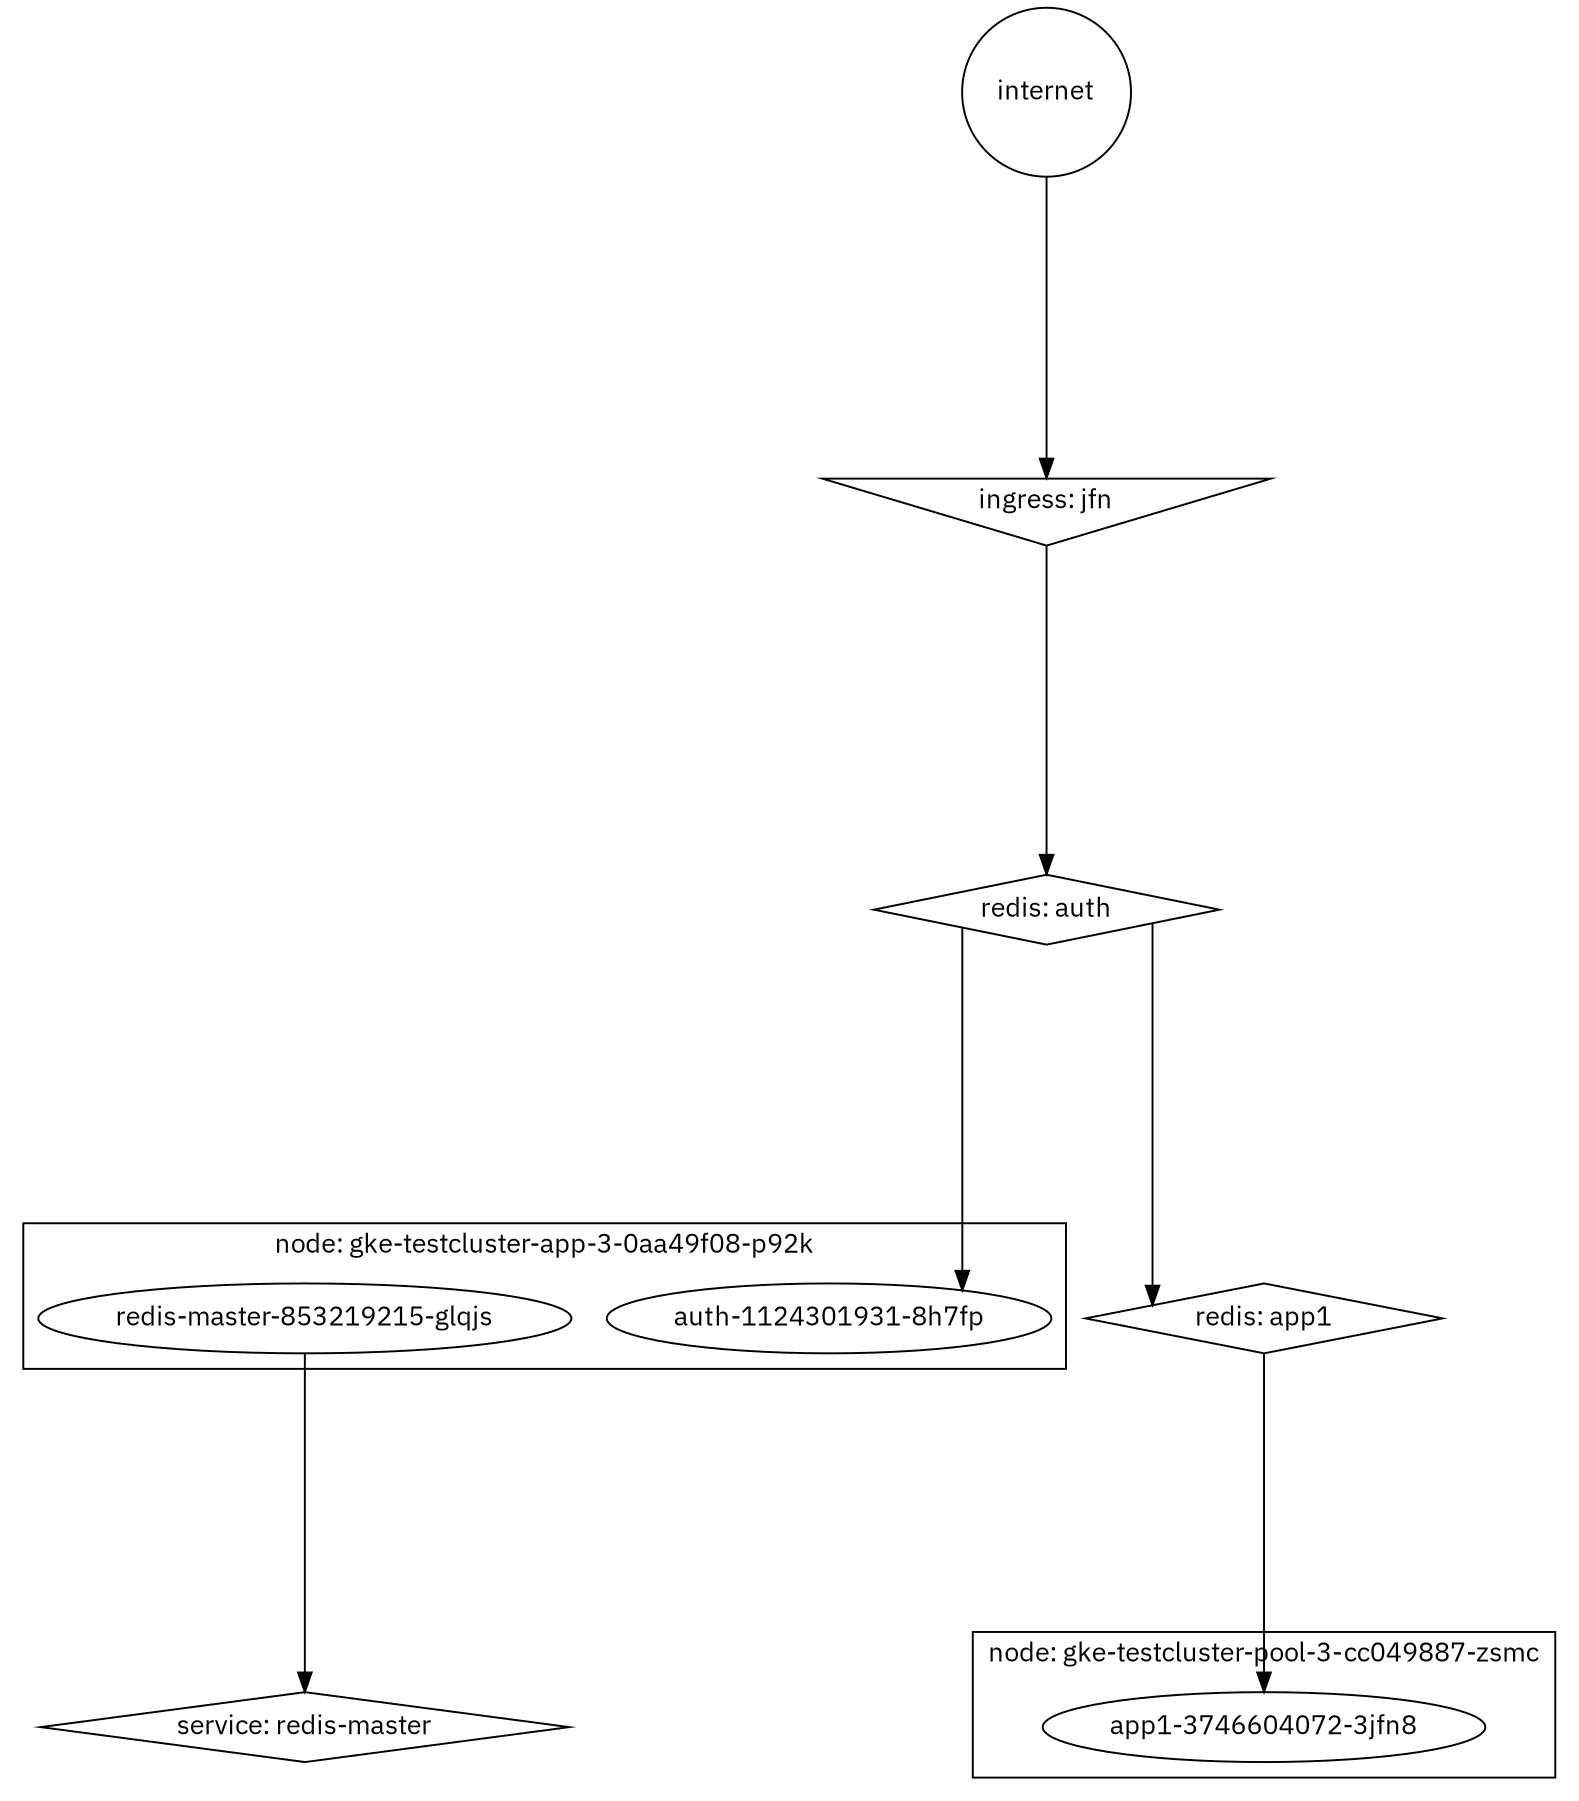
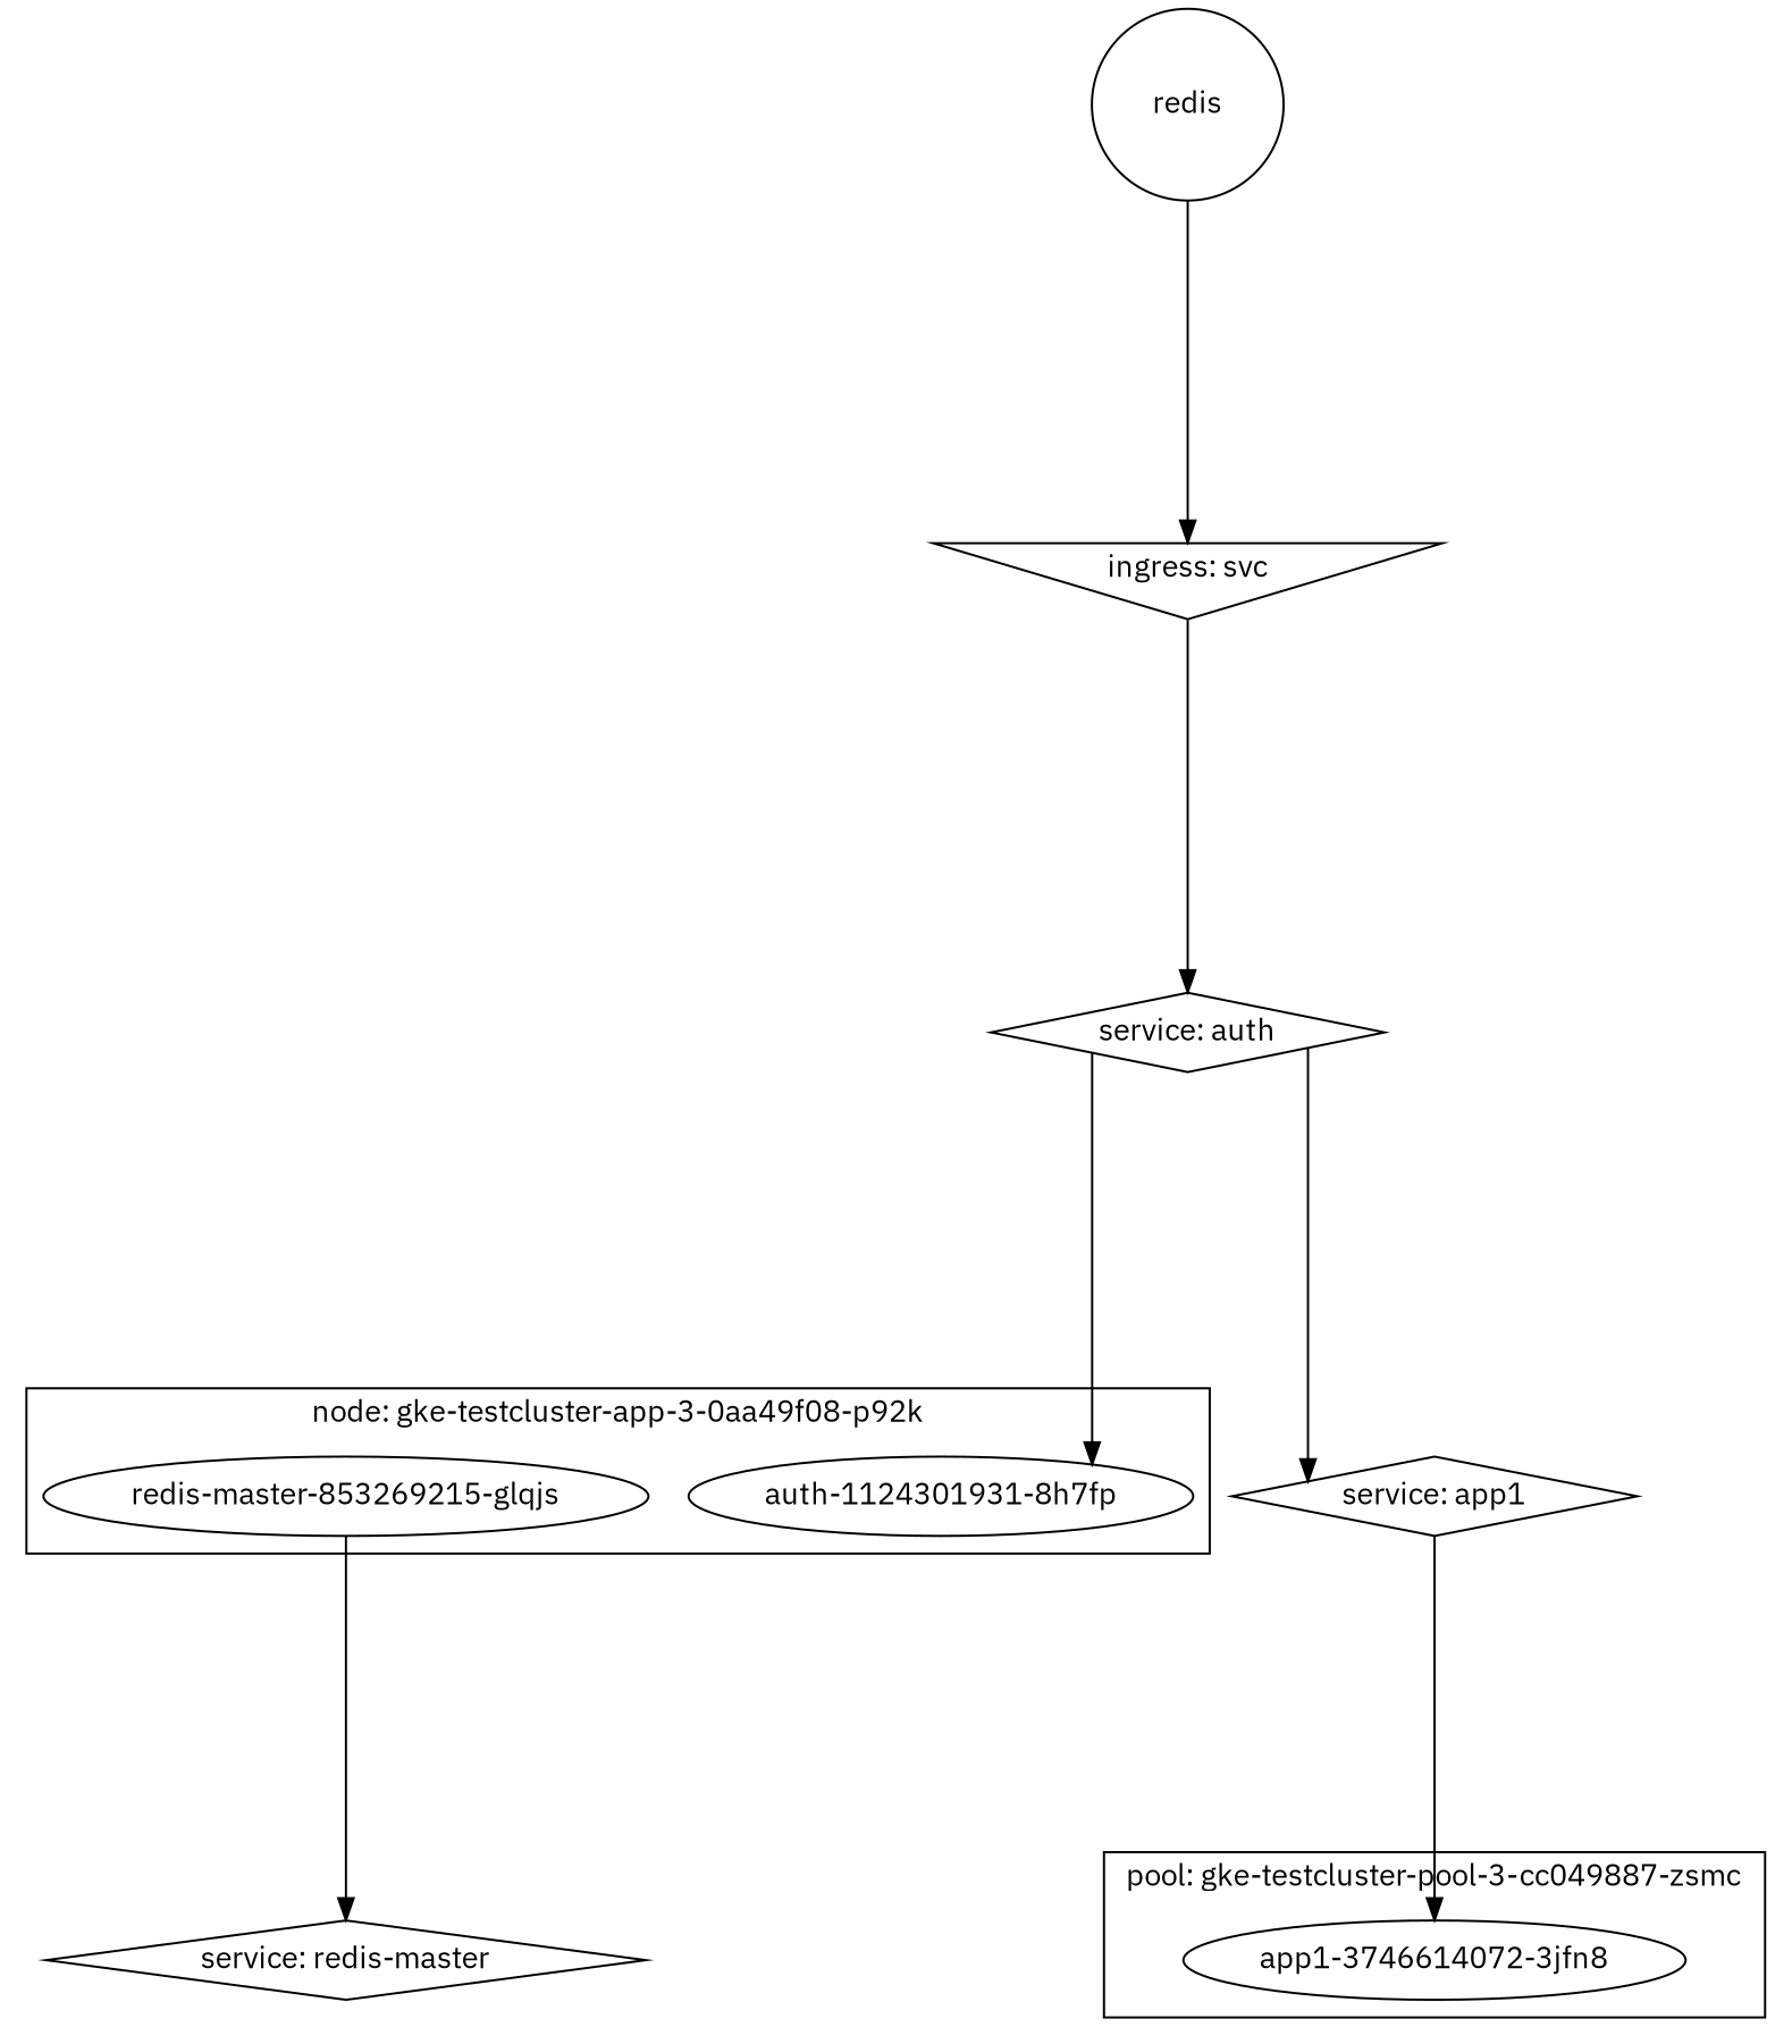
  digraph {
    fontname="IBM Plex Sans"
    ranksep="2.0 equally"
    splines=ortho
    node [fontname="IBM Plex Sans" shape=oval]
    edge [fontname="IBM Plex Sans"]
    n1 [label="auth-1124301931-8h7fp"]
-   n2 [label="redis-master-853219215-glqjs"]
-   n3 [label="app1-3746604072-3jfn8"]
+   n2 [label="redis-master-853269215-glqjs"]
+   n3 [label="app1-3746614072-3jfn8"]
    n4 [label="service: redis-master" shape=diamond]
-   n5 [label="redis: app1" shape=diamond]
-   n6 [label="redis: auth" shape=diamond]
-   n7 [label="ingress: jfn" shape=invtriangle]
-   n8 [label=internet shape=circle]
+   n5 [label="service: app1" shape=diamond]
+   n6 [label="service: auth" shape=diamond]
+   n7 [label="ingress: svc" shape=invtriangle]
+   n8 [label=redis shape=circle]
    subgraph cluster_1 {
      label="node: gke-testcluster-app-3-0aa49f08-p92k"
      n1
      n2
    }
    subgraph cluster_2 {
-     label="node: gke-testcluster-pool-3-cc049887-zsmc"
+     label="pool: gke-testcluster-pool-3-cc049887-zsmc"
      n3
    }
    n2 -> n4
    n5 -> n3
    n6 -> n1
    n6 -> n5
    n7 -> n6
    n8 -> n7
  }
